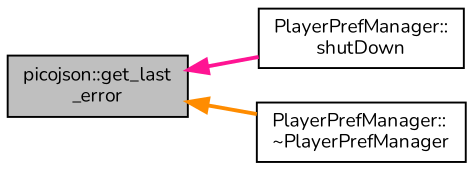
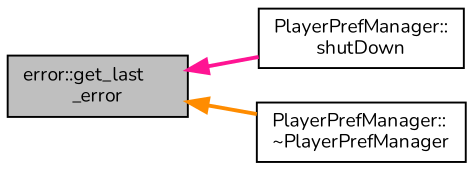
  digraph {
    fontname=Nunito
    rankdir=LR
    node [color=black fillcolor=white fontname=Nunito fontsize=10 shape=record style=filled]
    edge [dir=back fontname=Nunito fontsize=10 labelfontname=Helvetica labelfontsize=10 style=bold]
-   n1 [fillcolor=grey75 fontcolor=black height=0.2 label="picojson::get_last\l_error" width=0.4]
+   n1 [fillcolor=grey75 fontcolor=black height=0.2 label="error::get_last\l_error" width=0.4]
    n2 [height=0.2 label="PlayerPrefManager::\lshutDown" width=0.4]
    n3 [height=0.2 label="PlayerPrefManager::\l~PlayerPrefManager" width=0.4]
    n1 -> n2 [color=deeppink]
    n1 -> n3 [color=darkorange]
  }
